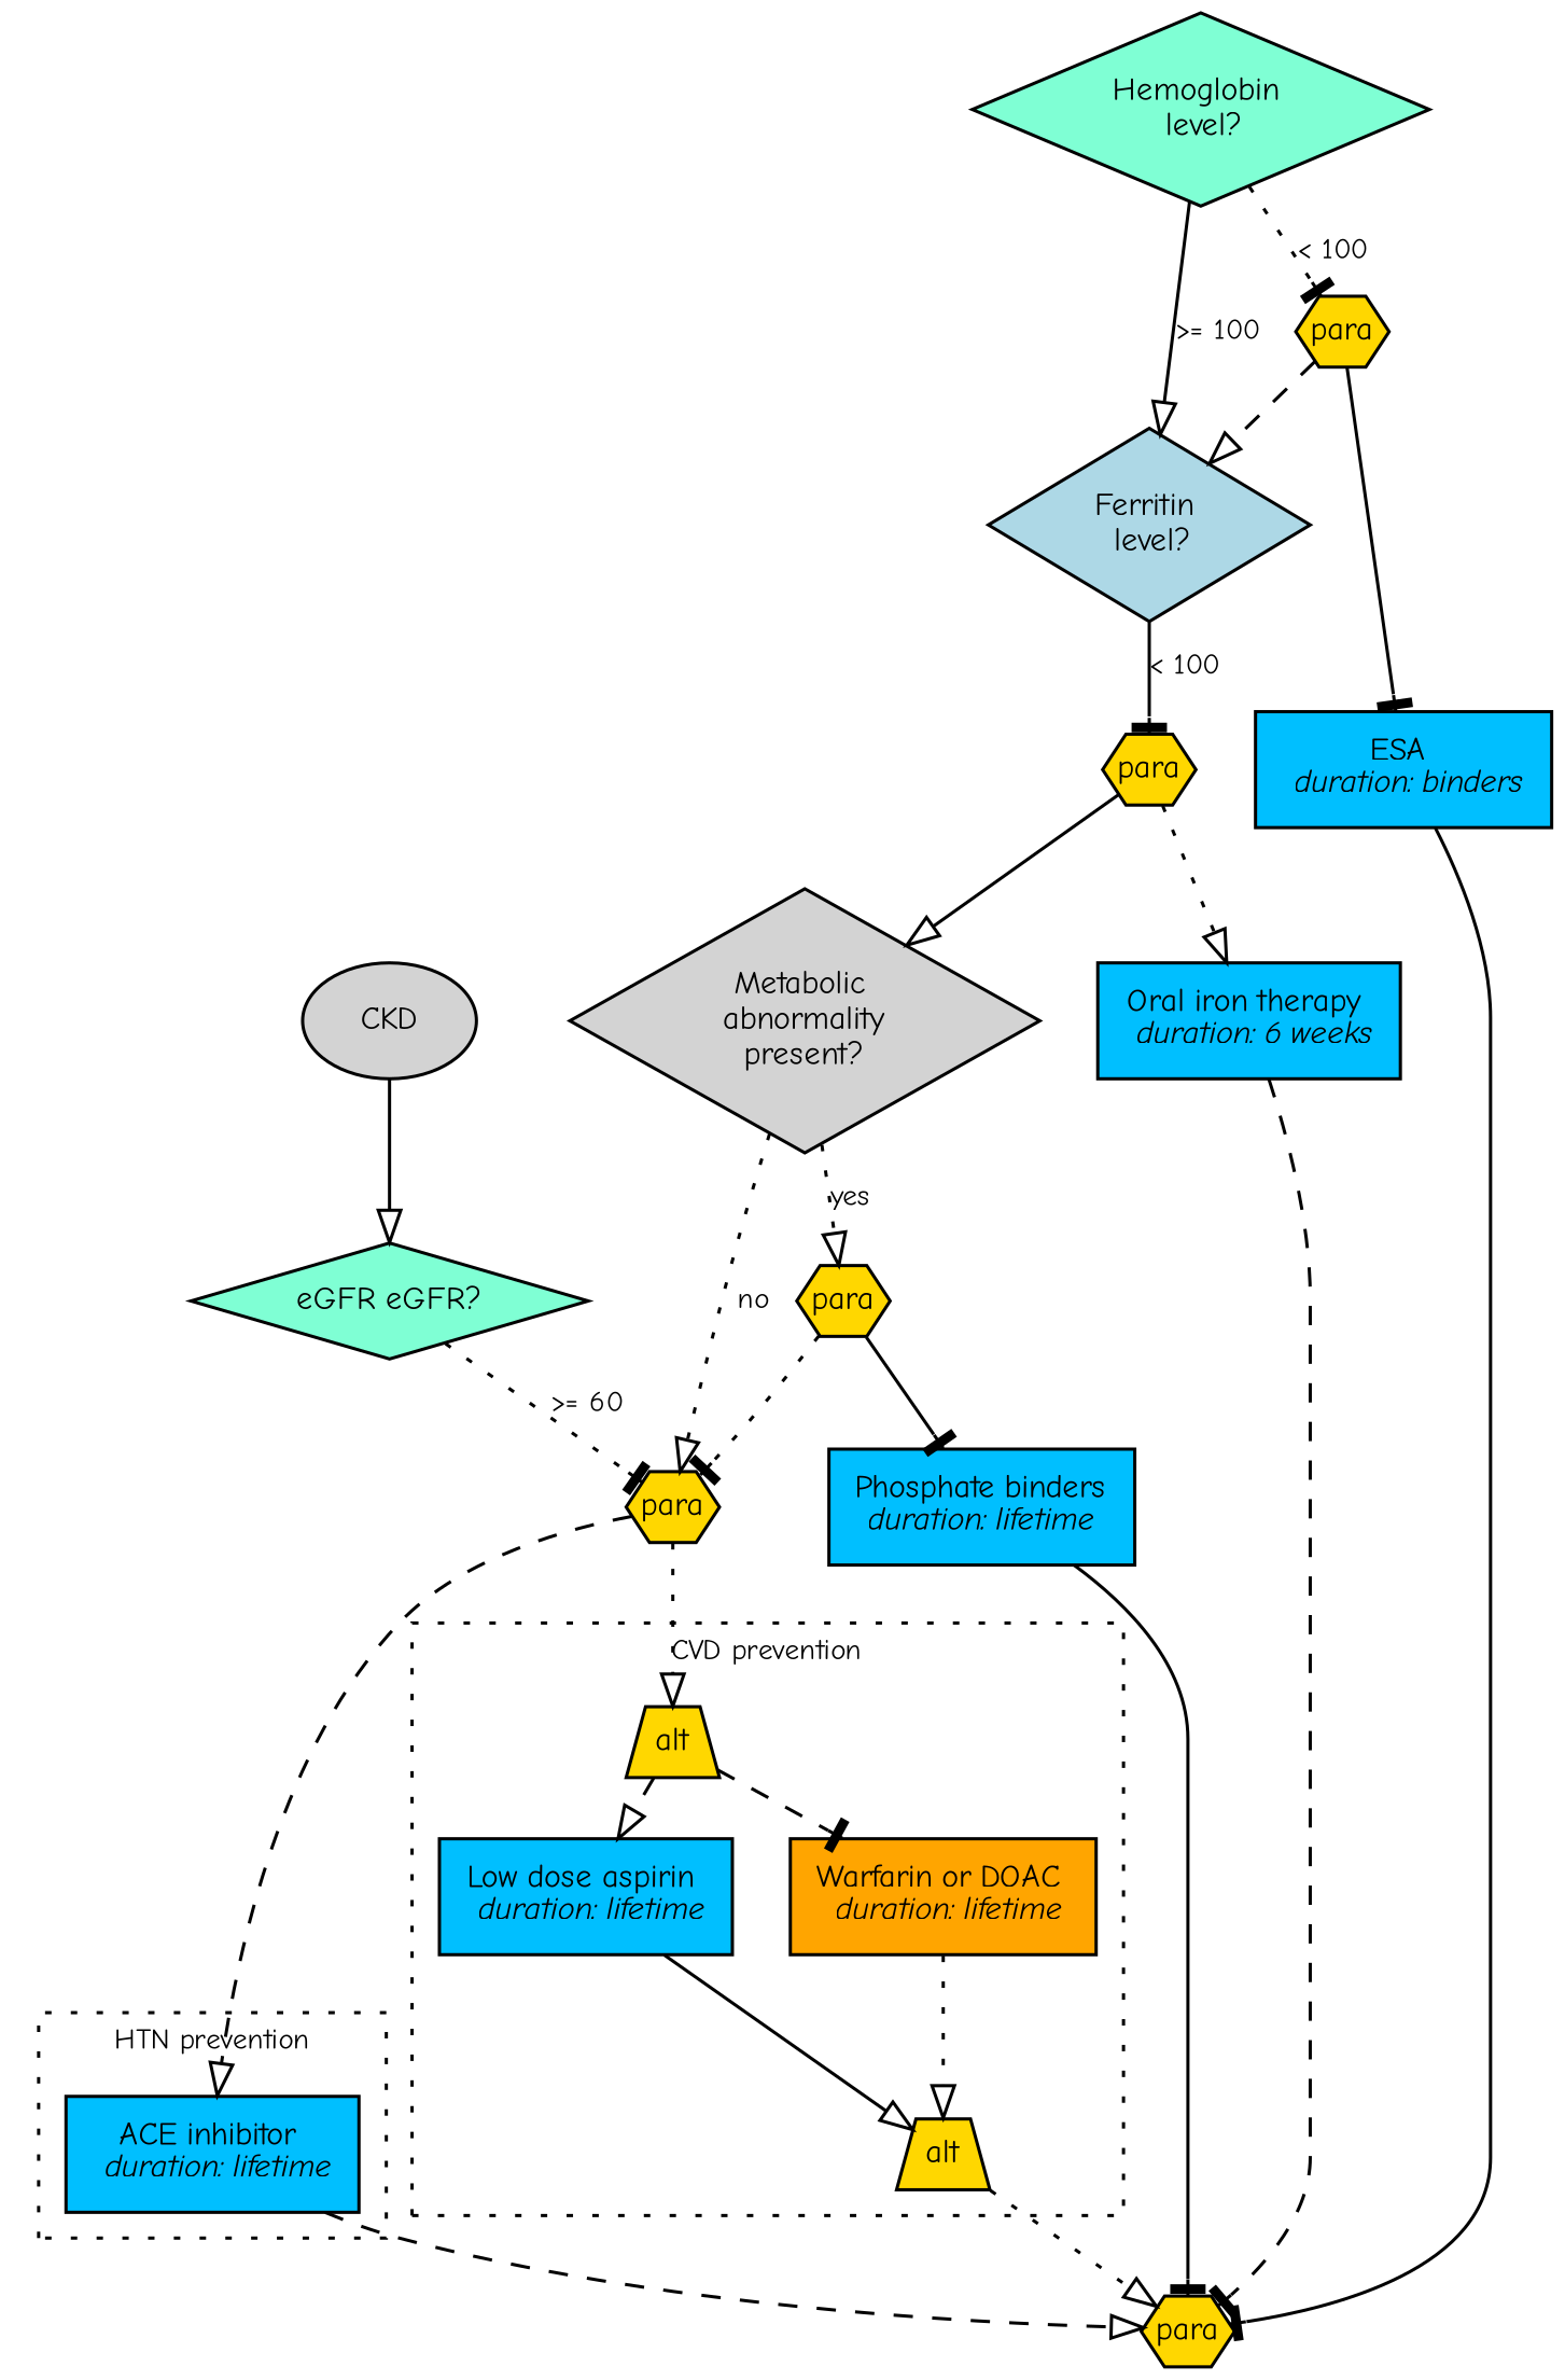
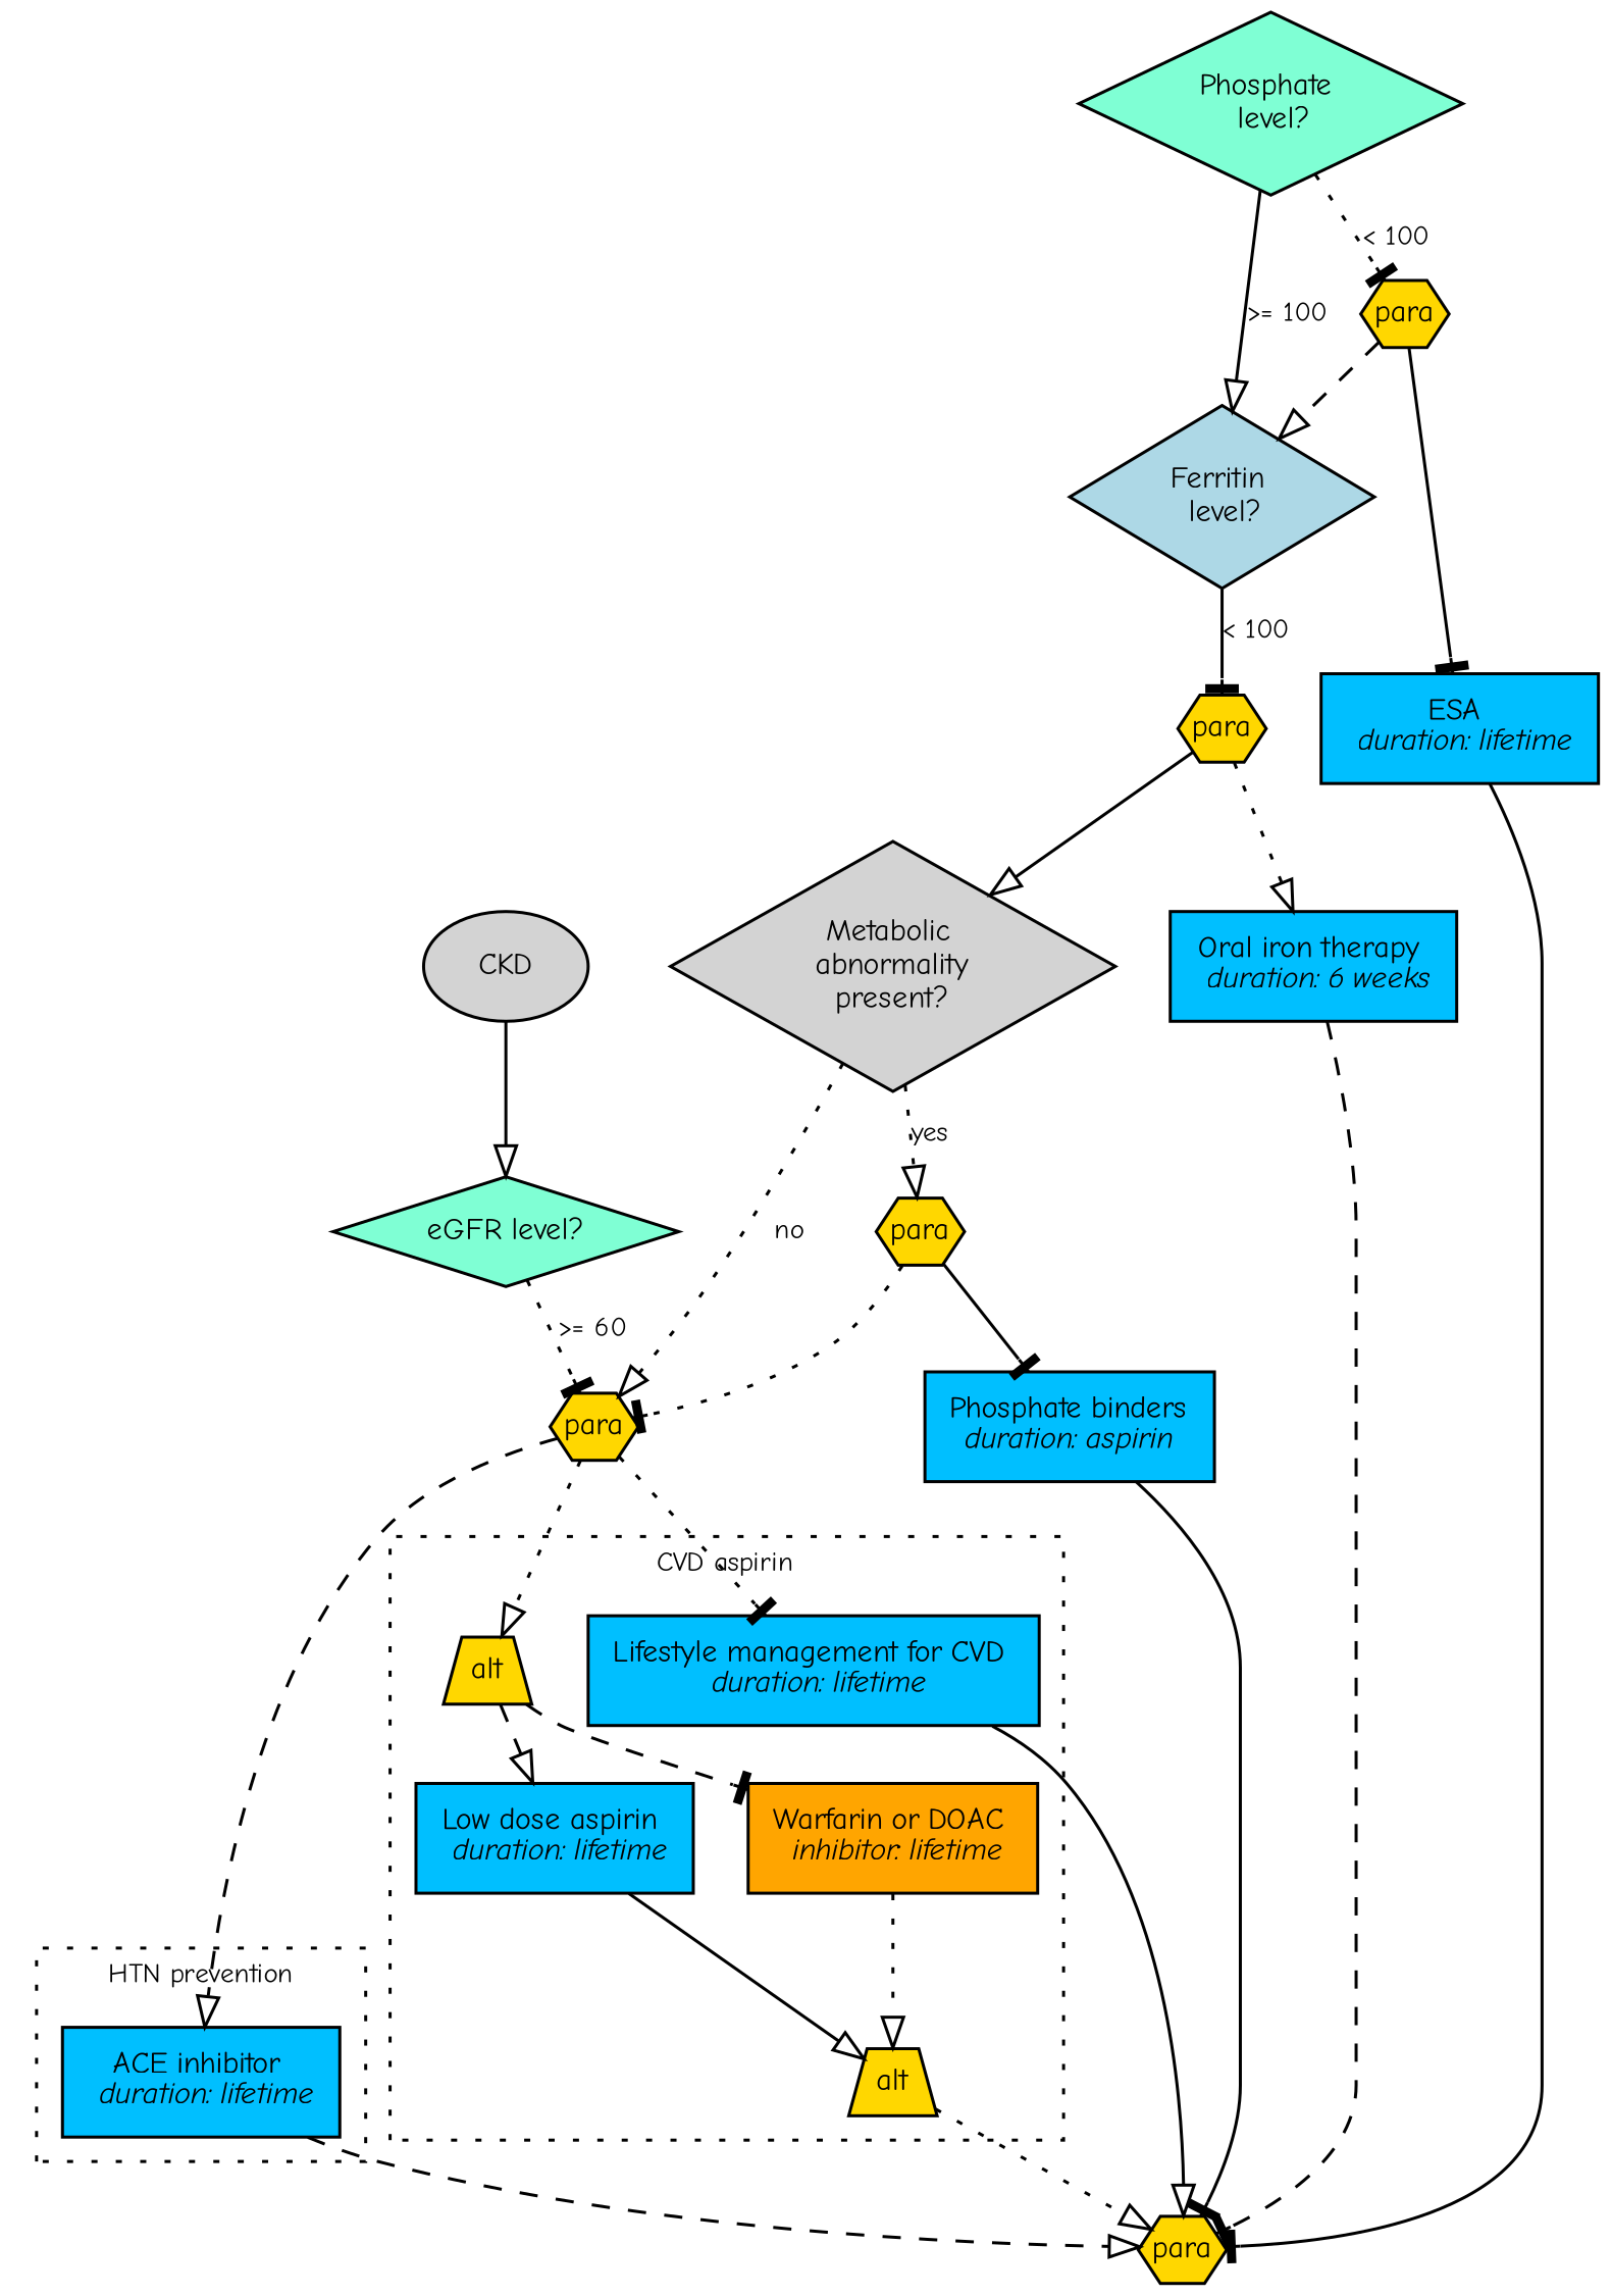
  digraph {
    fontname="Comic Neue"
    ranksep=0.25
    node [fillcolor=gold fontname="Comic Neue" fontsize=10 shape=box style=filled]
    edge [arrowhead=onormal fontname="Comic Neue" fontsize=9 style=solid]
    n1 [fillcolor=deepskyblue label=<ACE inhibitor <br/> <i>duration: lifetime</i>>]
    n2 [fillcolor=deepskyblue label=<Low dose aspirin <br/> <i>duration: lifetime</i>>]
-   n3 [fillcolor=orange label=<Warfarin or DOAC <br/> <i>duration: lifetime</i>>]
+   n3 [fillcolor=orange label=<Warfarin or DOAC <br/> <i>inhibitor: lifetime</i>>]
+   n4 [fillcolor=deepskyblue label=<Lifestyle management for CVD <br/> <i>duration: lifetime</i>>]
    n5 [fixedsize=true height=0.3 label=<alt> shape=trapezium width=0.4]
    n6 [fixedsize=true height=0.3 label=<alt> shape=trapezium width=0.4]
    n7 [fixedsize=true height=0.3 label=<para> shape=hexagon width=0.4]
    n8 [fillcolor=lightgrey label=CKD shape=oval]
-   n9 [fillcolor=aquamarine label="eGFR eGFR?" shape=diamond]
+   n9 [fillcolor=aquamarine label="eGFR level?" shape=diamond]
    n10 [fixedsize=true height=0.3 label=<para> shape=hexagon width=0.4]
-   n11 [fillcolor=deepskyblue label=<Phosphate binders<br/><i>duration: lifetime</i>>]
-   n12 [fillcolor=deepskyblue label=<ESA <br/> <i>duration: binders</i>>]
+   n11 [fillcolor=deepskyblue label=<Phosphate binders<br/><i>duration: aspirin</i>>]
+   n12 [fillcolor=deepskyblue label=<ESA <br/> <i>duration: lifetime</i>>]
    n13 [fillcolor=deepskyblue label=<Oral iron therapy <br/> <i>duration: 6 weeks</i>>]
-   n14 [fillcolor=aquamarine label="Hemoglobin \n level?" shape=diamond]
+   n14 [fillcolor=aquamarine label="Phosphate \n level?" shape=diamond]
    n15 [fillcolor=lightblue label="Ferritin \n level?" shape=diamond]
    n16 [fixedsize=true height=0.3 label=<para> shape=hexagon width=0.4]
    n17 [fixedsize=true height=0.3 label=<para> shape=hexagon width=0.4]
    n18 [fillcolor=lightgrey label="Metabolic \n abnormality \npresent?" shape=diamond]
    n19 [fixedsize=true height=0.3 label=<para> shape=hexagon width=0.4]
    subgraph cluster_1 {
      fontsize=9
      label="HTN prevention"
      style=dotted
      n1
    }
    subgraph cluster_2 {
      fontsize=9
-     label="CVD prevention"
+     label="CVD aspirin"
      style=dotted
      n2
      n3
+     n4
      n5
      n6
    }
    n1 -> n7 [style=dashed]
    n2 -> n6
    n3 -> n6 [style=dotted]
+   n4 -> n7
    n5 -> n2 [style=dashed]
    n5 -> n3 [arrowhead=tee style=dashed]
    n6 -> n7 [style=dotted]
    n8 -> n9
    n9 -> n10 [arrowhead=tee label=">= 60" style=dotted]
    n10 -> n1 [style=dashed]
+   n10 -> n4 [arrowhead=tee style=dotted]
    n10 -> n5 [style=dotted]
    n11 -> n7 [arrowhead=tee]
    n12 -> n7 [arrowhead=tee]
    n12 -> n13 [style=invis arrowhead=""]
    n13 -> n7 [arrowhead=tee style=dashed]
    n14 -> n15 [label=">= 100"]
    n14 -> n16 [arrowhead=tee label="< 100" style=dotted]
    n15 -> n17 [arrowhead=tee label="< 100"]
    n16 -> n12 [arrowhead=tee]
    n16 -> n15 [style=dashed]
    n17 -> n13 [style=dotted]
    n17 -> n18
    n18 -> n10 [label=no style=dotted]
    n18 -> n19 [label=yes style=dotted]
    n19 -> n10 [arrowhead=tee style=dotted]
    n19 -> n11 [arrowhead=tee]
  }
